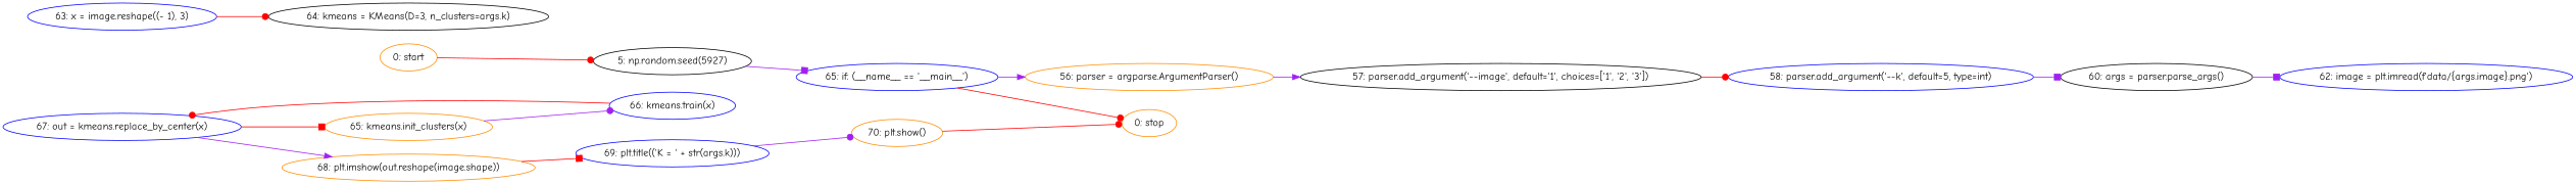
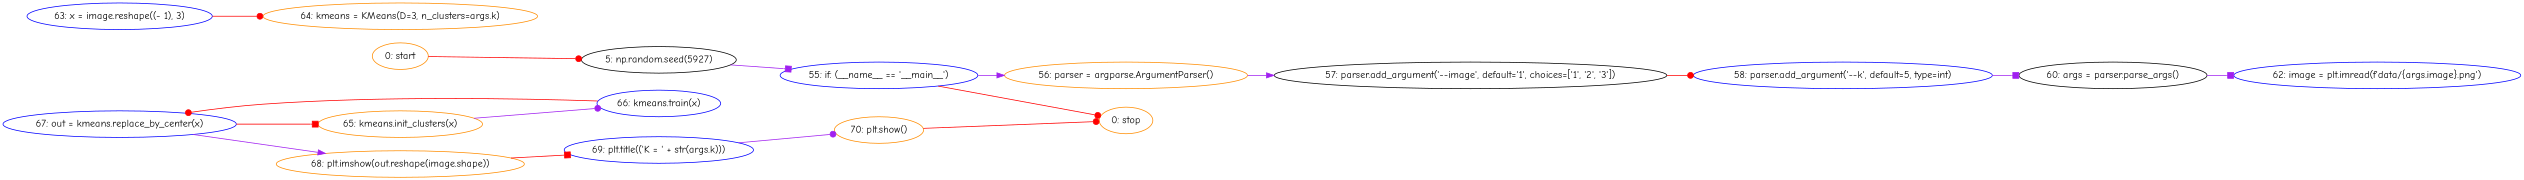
  strict digraph {
    fontname="Comic Neue"
    rankdir=LR
    node [color=darkorange fontname="Comic Neue"]
    edge [arrowhead=dot color=red fontname="Comic Neue"]
    n1 [label="0: start"]
    n2 [color=black label="5: np.random.seed(5927)"]
-   n3 [color=blue label="65: if: (__name__ == '__main__')"]
+   n3 [color=blue label="55: if: (__name__ == '__main__')"]
    n4 [label="56: parser = argparse.ArgumentParser()"]
    n5 [label="0: stop"]
    n6 [color=black label="57: parser.add_argument('--image', default='1', choices=['1', '2', '3'])"]
    n7 [color=blue label="58: parser.add_argument('--k', default=5, type=int)"]
    n8 [color=black label="60: args = parser.parse_args()"]
    n9 [color=blue label="62: image = plt.imread(f'data/{args.image}.png')"]
    n10 [color=blue label="63: x = image.reshape((- 1), 3)"]
-   n11 [color=black label="64: kmeans = KMeans(D=3, n_clusters=args.k)"]
+   n11 [label="64: kmeans = KMeans(D=3, n_clusters=args.k)"]
    n12 [label="65: kmeans.init_clusters(x)"]
    n13 [color=blue label="66: kmeans.train(x)"]
    n14 [color=blue label="67: out = kmeans.replace_by_center(x)"]
    n15 [label="68: plt.imshow(out.reshape(image.shape))"]
    n16 [color=blue label="69: plt.title(('K = ' + str(args.k)))"]
    n17 [label="70: plt.show()"]
    n1 -> n2
    n2 -> n3 [arrowhead=box color=purple]
    n3 -> n4 [arrowhead=normal color=purple]
    n3 -> n5
    n4 -> n6 [arrowhead=normal color=purple]
    n6 -> n7
    n7 -> n8 [arrowhead=box color=purple]
    n8 -> n9 [arrowhead=box color=purple]
    n10 -> n11
    n12 -> n13 [color=purple]
    n13 -> n14
    n14 -> n12 [arrowhead=box]
    n14 -> n15 [arrowhead=normal color=purple]
    n15 -> n16 [arrowhead=box]
    n16 -> n17 [color=purple]
    n17 -> n5
  }
